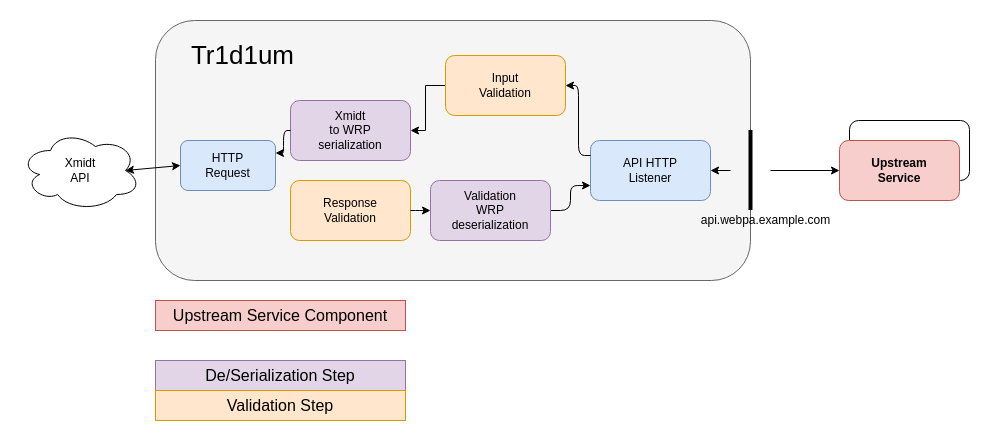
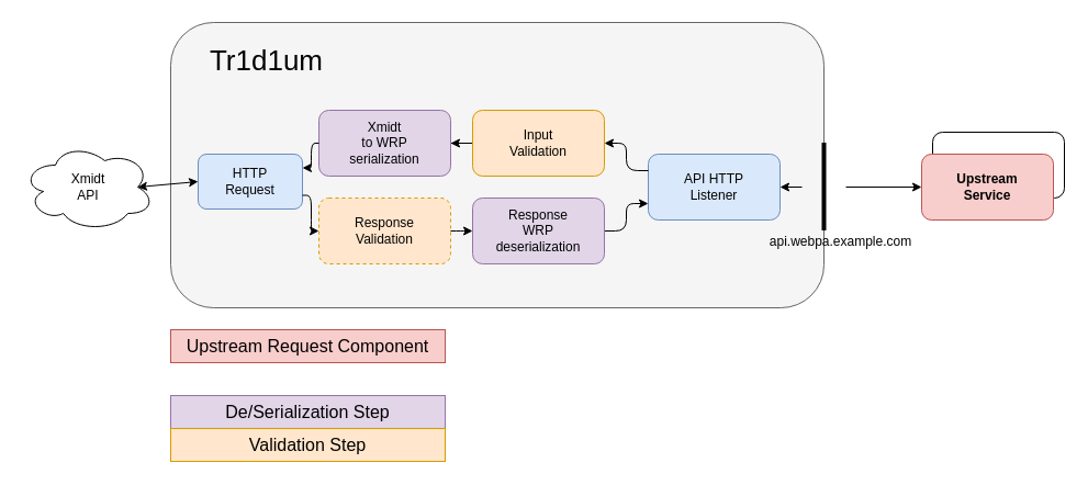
  <mxCell id="0" />
  <mxCell id="1" parent="0" />
  <mxCell id="2" value="" style="rounded=1;whiteSpace=wrap;html=1;fillColor=#f5f5f5;strokeColor=#666666;fontColor=#333333;" vertex="1" parent="1"><mxGeometry x="155" y="20" width="595" height="260" as="geometry" /></mxCell>
  <mxCell id="3" value="" style="edgeStyle=orthogonalEdgeStyle;rounded=0;orthogonalLoop=1;jettySize=auto;html=1;" edge="1" parent="1" source="4" target="6"><mxGeometry relative="1" as="geometry" /></mxCell>
- <mxCell id="4" value="Input&lt;br&gt;Validation" style="rounded=1;whiteSpace=wrap;html=1;fillColor=#ffe6cc;strokeColor=#d79b00;" vertex="1" parent="1"><mxGeometry x="445" y="55" width="120" height="60" as="geometry" /></mxCell>
+ <mxCell id="4" value="Input&lt;br&gt;Validation" style="rounded=1;whiteSpace=wrap;html=1;fillColor=#ffe6cc;strokeColor=#d79b00;" vertex="1" parent="1"><mxGeometry x="430" y="100" width="120" height="60" as="geometry" /></mxCell>
  <mxCell id="5" value="API HTTP&lt;br&gt;Listener" style="rounded=1;whiteSpace=wrap;html=1;fillColor=#dae8fc;strokeColor=#6c8ebf;" vertex="1" parent="1"><mxGeometry x="590" y="140" width="120" height="60" as="geometry" /></mxCell>
  <mxCell id="6" value="Xmidt&lt;br&gt;to WRP&lt;br&gt;serialization" style="rounded=1;whiteSpace=wrap;html=1;fillColor=#e1d5e7;strokeColor=#9673a6;" vertex="1" parent="1"><mxGeometry x="290" y="100" width="120" height="60" as="geometry" /></mxCell>
  <mxCell id="7" value="HTTP&lt;br&gt;Request" style="rounded=1;whiteSpace=wrap;html=1;fillColor=#dae8fc;strokeColor=#6c8ebf;" vertex="1" parent="1"><mxGeometry x="180" y="140" width="95" height="50" as="geometry" /></mxCell>
- <mxCell id="8" value="Response&lt;br&gt;Validation" style="rounded=1;whiteSpace=wrap;html=1;fillColor=#ffe6cc;strokeColor=#d79b00;" vertex="1" parent="1"><mxGeometry x="290" y="180" width="120" height="60" as="geometry" /></mxCell>
+ <mxCell id="8" value="Response&lt;br&gt;Validation" style="rounded=1;whiteSpace=wrap;html=1;fillColor=#ffe6cc;strokeColor=#d79b00;dashed=1;" vertex="1" parent="1"><mxGeometry x="290" y="180" width="120" height="60" as="geometry" /></mxCell>
  <mxCell id="9" style="rounded=0;orthogonalLoop=1;jettySize=auto;html=1;exitX=0.875;exitY=0.5;exitDx=0;exitDy=0;exitPerimeter=0;entryX=0;entryY=0.5;entryDx=0;entryDy=0;startArrow=classic;startFill=1;endArrow=classic;endFill=1;" edge="1" parent="1" source="10" target="7"><mxGeometry relative="1" as="geometry" /></mxCell>
  <mxCell id="10" value="Xmidt&lt;br&gt;API" style="ellipse;shape=cloud;whiteSpace=wrap;html=1;" vertex="1" parent="1"><mxGeometry x="20" y="130" width="120" height="80" as="geometry" /></mxCell>
  <mxCell id="11" value="" style="endArrow=classic;html=1;exitX=1;exitY=0.5;exitDx=0;exitDy=0;entryX=0;entryY=0.75;entryDx=0;entryDy=0;edgeStyle=elbowEdgeStyle;" edge="1" parent="1" source="15" target="5"><mxGeometry width="50" height="50" relative="1" as="geometry"><mxPoint x="55" y="440" as="sourcePoint" /><mxPoint x="105" y="390" as="targetPoint" /></mxGeometry></mxCell>
  <mxCell id="12" value="" style="endArrow=classic;html=1;entryX=1;entryY=0.5;entryDx=0;entryDy=0;exitX=0;exitY=0.25;exitDx=0;exitDy=0;edgeStyle=elbowEdgeStyle;" edge="1" parent="1" source="5" target="4"><mxGeometry width="50" height="50" relative="1" as="geometry"><mxPoint x="145" y="440" as="sourcePoint" /><mxPoint x="195" y="390" as="targetPoint" /></mxGeometry></mxCell>
+ <mxCell id="13" value="" style="endArrow=classic;html=1;exitX=1;exitY=0.75;exitDx=0;exitDy=0;entryX=0;entryY=0.5;entryDx=0;entryDy=0;edgeStyle=elbowEdgeStyle;" edge="1" parent="1" source="7" target="8"><mxGeometry width="50" height="50" relative="1" as="geometry"><mxPoint x="170" y="440" as="sourcePoint" /><mxPoint x="220" y="390" as="targetPoint" /></mxGeometry></mxCell>
  <mxCell id="14" value="" style="endArrow=classic;html=1;exitX=0;exitY=0.5;exitDx=0;exitDy=0;entryX=1;entryY=0.25;entryDx=0;entryDy=0;edgeStyle=elbowEdgeStyle;" edge="1" parent="1" source="6" target="7"><mxGeometry width="50" height="50" relative="1" as="geometry"><mxPoint x="310.2" y="195" as="sourcePoint" /><mxPoint x="380.2" y="220.2" as="targetPoint" /></mxGeometry></mxCell>
- <mxCell id="15" value="Validation&lt;br&gt;WRP&lt;br&gt;deserialization" style="rounded=1;whiteSpace=wrap;html=1;fillColor=#e1d5e7;strokeColor=#9673a6;" vertex="1" parent="1"><mxGeometry x="430" y="180" width="120" height="60" as="geometry" /></mxCell>
+ <mxCell id="15" value="Response&lt;br&gt;WRP&lt;br&gt;deserialization" style="rounded=1;whiteSpace=wrap;html=1;fillColor=#e1d5e7;strokeColor=#9673a6;" vertex="1" parent="1"><mxGeometry x="430" y="180" width="120" height="60" as="geometry" /></mxCell>
  <mxCell id="16" value="" style="endArrow=classic;html=1;exitX=1;exitY=0.5;exitDx=0;exitDy=0;edgeStyle=elbowEdgeStyle;" edge="1" parent="1" source="8" target="15"><mxGeometry width="50" height="50" relative="1" as="geometry"><mxPoint x="410.238" y="210.143" as="sourcePoint" /><mxPoint x="590.238" y="184.905" as="targetPoint" /></mxGeometry></mxCell>
  <mxCell id="17" value="" style="group" vertex="1" connectable="0" parent="1"><mxGeometry x="680" y="129.5" width="160" height="100" as="geometry" /></mxCell>
  <mxCell id="18" value="" style="line;strokeWidth=4;direction=south;html=1;perimeter=backbonePerimeter;points=[];outlineConnect=0;shadow=0;glass=0;comic=0;align=right;" vertex="1" parent="17"><mxGeometry x="65" width="10" height="80" as="geometry" /></mxCell>
  <mxCell id="19" value="api.webpa.example.com " style="text;html=1;resizable=0;points=[];autosize=1;align=center;verticalAlign=top;spacingTop=-4;labelBorderColor=none;spacingLeft=10;spacingRight=0;spacing=2;" vertex="1" parent="17"><mxGeometry y="80" width="160" height="20" as="geometry" /></mxCell>
  <mxCell id="20" value="&lt;div align=&quot;center&quot;&gt;&lt;font style=&quot;font-size: 16px&quot;&gt;De/Serialization Step&lt;br&gt;&lt;/font&gt;&lt;/div&gt;" style="rounded=0;whiteSpace=wrap;html=1;shadow=0;glass=0;comic=0;fillColor=#e1d5e7;align=center;strokeColor=#9673a6;" vertex="1" parent="1"><mxGeometry x="155" y="360" width="250" height="30" as="geometry" /></mxCell>
- <mxCell id="21" value="&lt;div align=&quot;center&quot;&gt;&lt;font style=&quot;font-size: 16px&quot;&gt;Upstream Service Component&lt;/font&gt;&lt;/div&gt;" style="rounded=0;whiteSpace=wrap;html=1;shadow=0;glass=0;comic=0;fillColor=#f8cecc;align=center;strokeColor=#b85450;" vertex="1" parent="1"><mxGeometry x="155" y="300" width="250" height="30" as="geometry" /></mxCell>
+ <mxCell id="21" value="&lt;div align=&quot;center&quot;&gt;&lt;font style=&quot;font-size: 16px&quot;&gt;Upstream Request Component&lt;/font&gt;&lt;/div&gt;" style="rounded=0;whiteSpace=wrap;html=1;shadow=0;glass=0;comic=0;fillColor=#f8cecc;align=center;strokeColor=#b85450;" vertex="1" parent="1"><mxGeometry x="155" y="300" width="250" height="30" as="geometry" /></mxCell>
  <mxCell id="22" value="&lt;div align=&quot;center&quot;&gt;&lt;font style=&quot;font-size: 16px&quot;&gt;Validation Step&lt;br&gt;&lt;/font&gt;&lt;/div&gt;" style="rounded=0;whiteSpace=wrap;html=1;shadow=0;glass=0;comic=0;fillColor=#ffe6cc;align=center;strokeColor=#d79b00;" vertex="1" parent="1"><mxGeometry x="155" y="390" width="250" height="30" as="geometry" /></mxCell>
  <mxCell id="23" value="&lt;font style=&quot;font-size: 26px&quot;&gt;Tr1d1um&lt;/font&gt;" style="text;html=1;strokeColor=none;fillColor=none;align=center;verticalAlign=middle;whiteSpace=wrap;rounded=0;" vertex="1" parent="1"><mxGeometry x="180" y="40" width="125" height="30" as="geometry" /></mxCell>
  <mxCell id="24" value="" style="endArrow=none;startArrow=classic;html=1;jumpStyle=gap;endFill=0;startFill=1;" edge="1" parent="1"><mxGeometry width="50" height="50" relative="1" as="geometry"><mxPoint x="839" y="170" as="sourcePoint" /><mxPoint x="770" y="170" as="targetPoint" /></mxGeometry></mxCell>
  <mxCell id="25" value="" style="group" vertex="1" connectable="0" parent="1"><mxGeometry x="839" y="120" width="130" height="70" as="geometry" /></mxCell>
  <mxCell id="26" value="" style="group" vertex="1" connectable="0" parent="25"><mxGeometry width="130" height="70" as="geometry" /></mxCell>
  <mxCell id="27" value="" style="rounded=1;whiteSpace=wrap;html=1;shadow=0;glass=0;comic=0;" vertex="1" parent="26"><mxGeometry x="10" width="120" height="60" as="geometry" /></mxCell>
  <mxCell id="28" value="&lt;div&gt;&lt;b&gt;Upstream&lt;/b&gt;&lt;/div&gt;&lt;div&gt;&lt;b&gt;Service&lt;/b&gt;&lt;/div&gt;" style="rounded=1;whiteSpace=wrap;html=1;shadow=0;comic=0;glass=0;fillColor=#f8cecc;strokeColor=#b85450;" vertex="1" parent="26"><mxGeometry y="20" width="120" height="60" as="geometry" /></mxCell>
  <mxCell id="29" value="" style="endArrow=classic;html=1;entryX=1;entryY=0.5;entryDx=0;entryDy=0;" edge="1" parent="1" target="5"><mxGeometry width="50" height="50" relative="1" as="geometry"><mxPoint x="730" y="170" as="sourcePoint" /><mxPoint x="820" y="220" as="targetPoint" /></mxGeometry></mxCell>
